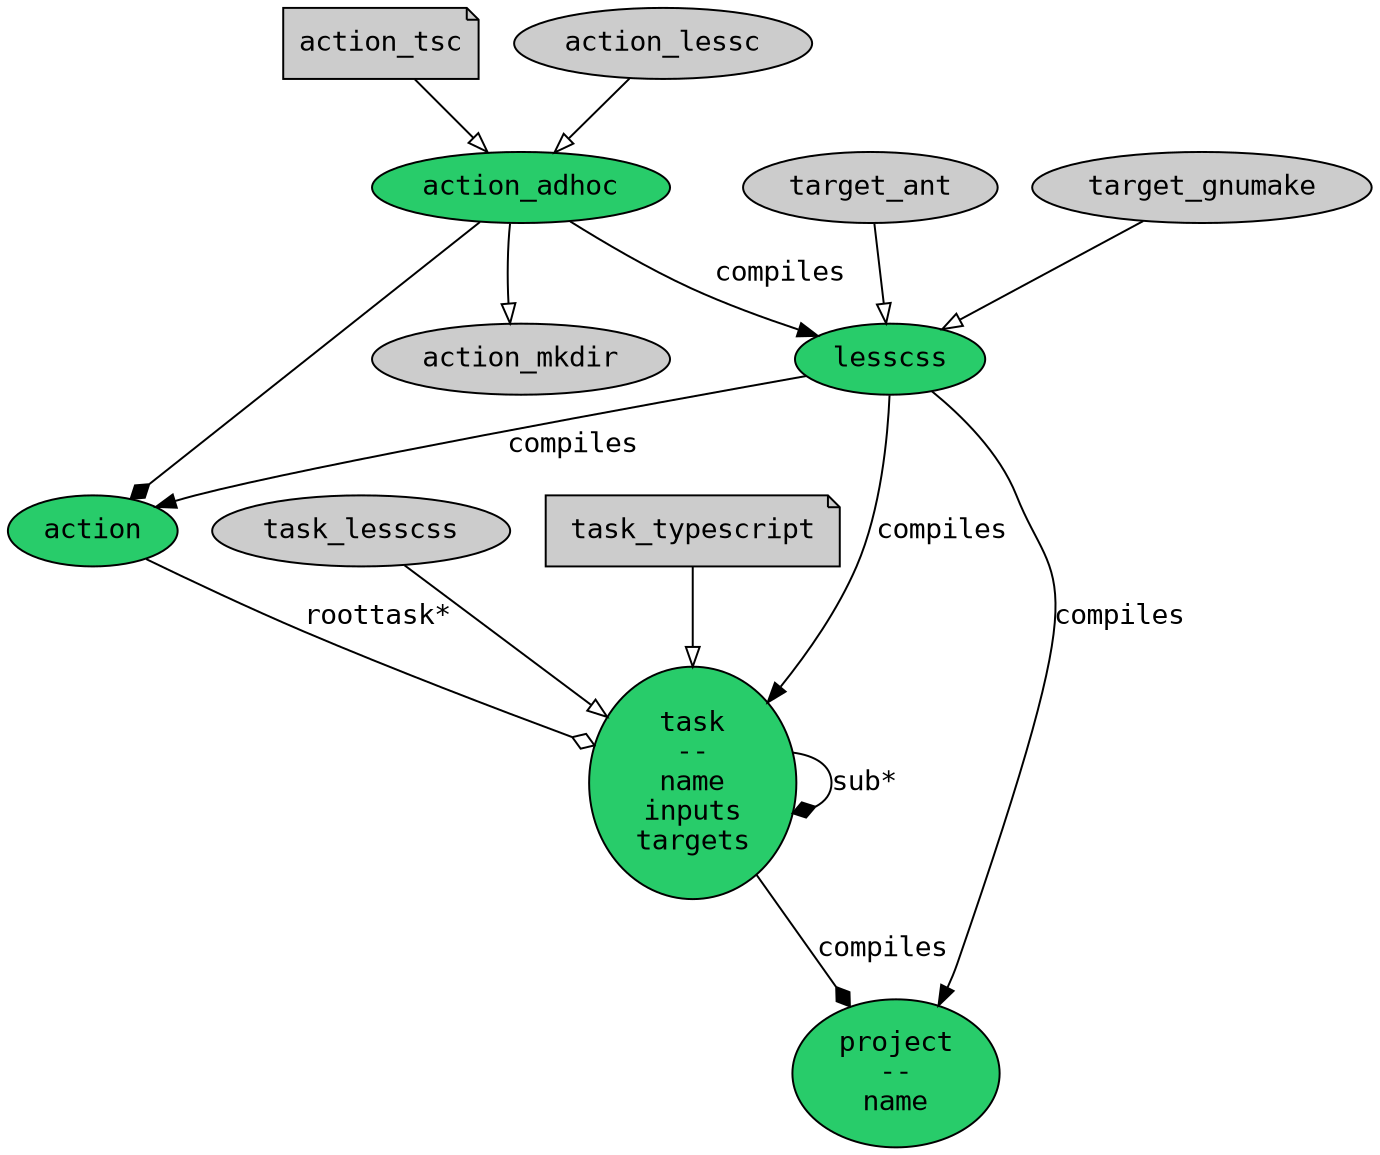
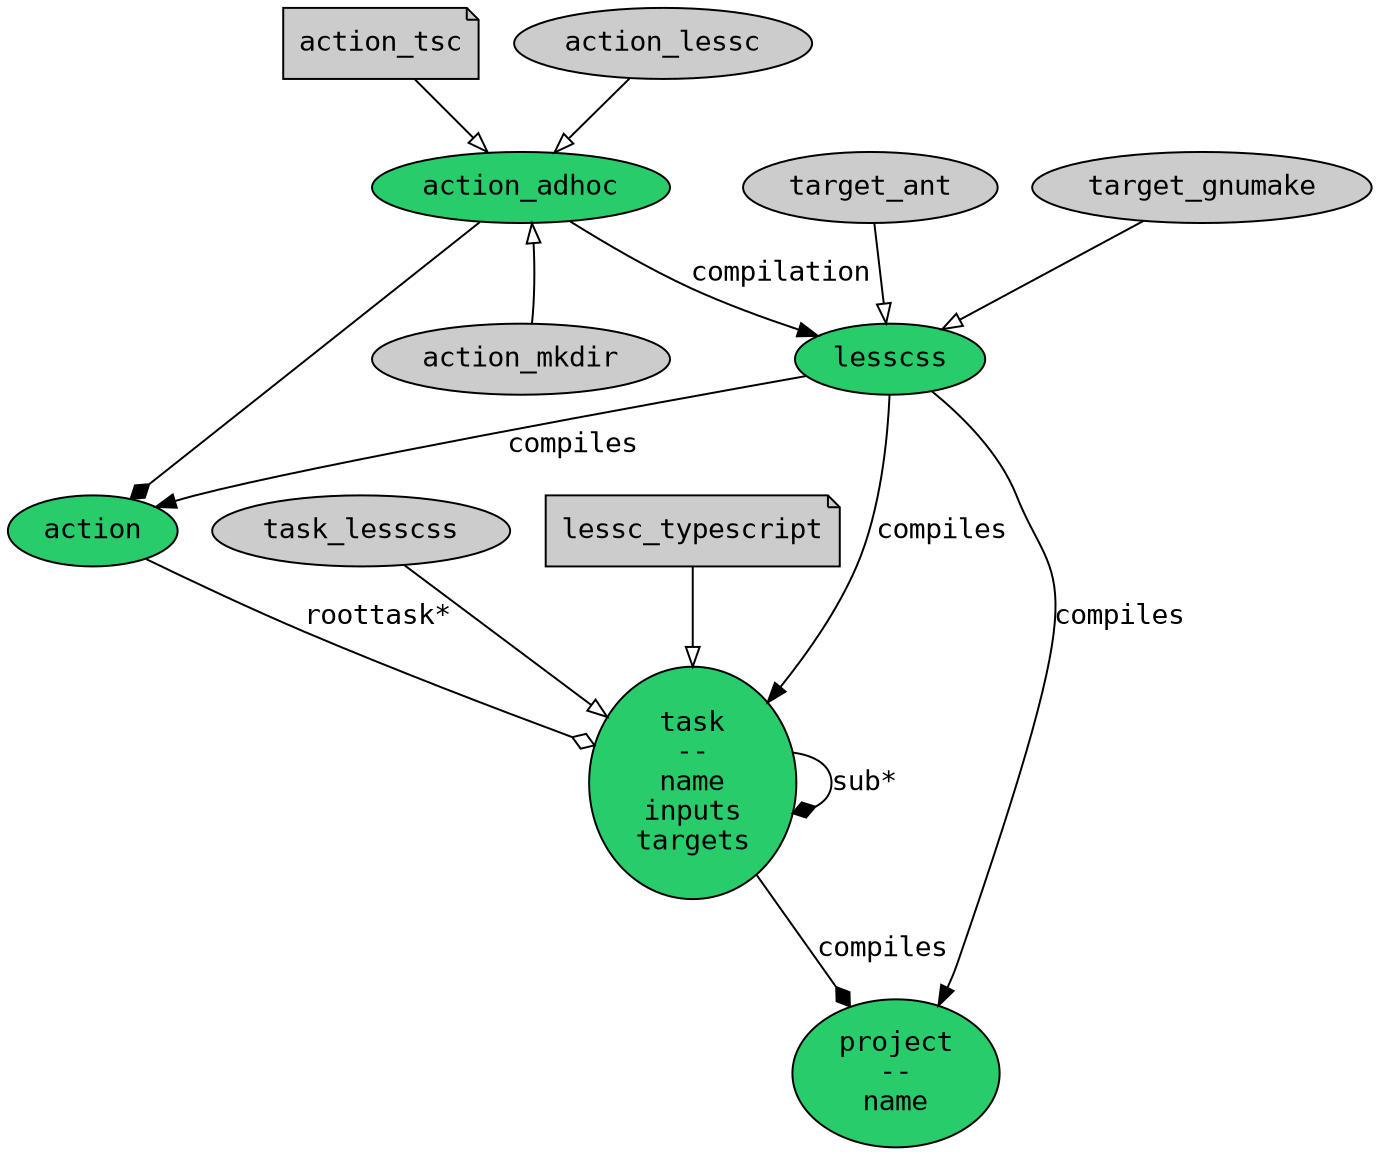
  digraph {
    fontname=Monospace
    node [fillcolor="0+0+0.8" fontname=Monospace shape=ellipse style=filled]
    edge [arrowhead=onormal fontname=Monospace]
    n1 [fillcolor="0.4+0.8+0.8" label="project\n--\nname"]
    n2 [fillcolor="0.4+0.8+0.8" label="task\n--\nname\ninputs\ntargets"]
-   n3 [label=task_typescript shape=note]
+   n3 [label=lessc_typescript shape=note]
    n4 [label=task_lesscss]
    n5 [fillcolor="0.4+0.8+0.8" label=action]
    n6 [fillcolor="0.4+0.8+0.8" label=action_adhoc]
    n7 [fillcolor="0.4+0.8+0.8" label=lesscss]
    n8 [label=action_mkdir]
    n9 [label=action_tsc shape=note]
    n10 [label=action_lessc]
    n11 [label=target_ant]
    n12 [label=target_gnumake]
    n2 -> n1 [arrowhead=diamond label=compiles]
    n2 -> n2 [arrowhead=diamond label="sub*"]
    n3 -> n2
    n4 -> n2
    n5 -> n2 [arrowhead=odiamond label="roottask*"]
    n6 -> n5 [arrowhead=diamond]
-   n6 -> n7 [arrowhead=normal label=compiles linestyle=dotted]
+   n6 -> n7 [arrowhead=normal label=compilation linestyle=dotted]
    n7 -> n1 [arrowhead=normal label=compiles]
    n7 -> n2 [arrowhead=normal label=compiles]
    n7 -> n5 [arrowhead=normal label=compiles]
-   n6 -> n8
+   n8 -> n6
    n9 -> n6
    n10 -> n6
    n11 -> n7
    n12 -> n7
  }
